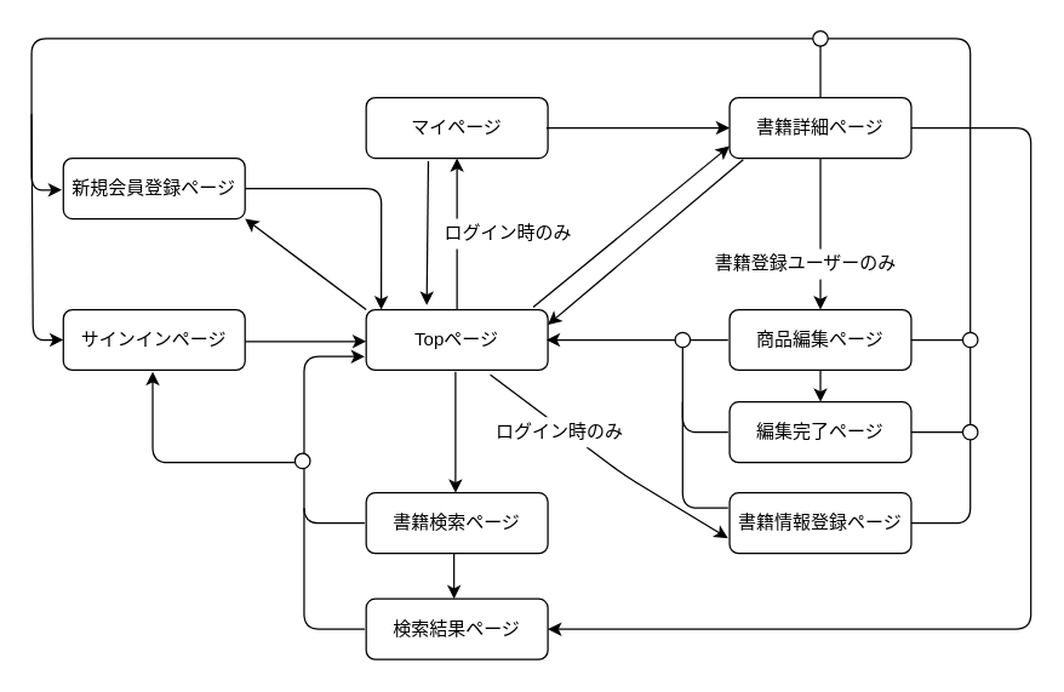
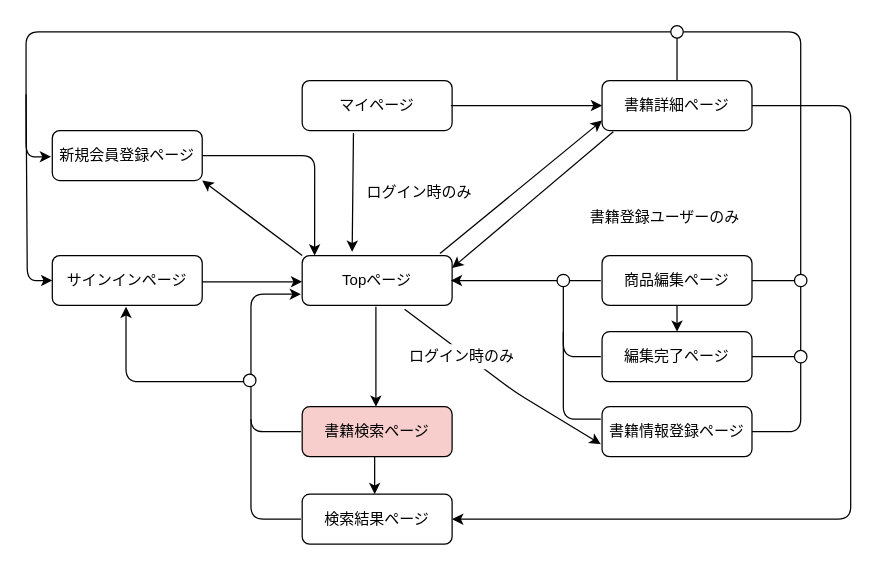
  <mxCell id="0" />
  <mxCell id="1" parent="0" />
- <mxCell id="2" value="" style="edgeStyle=orthogonalEdgeStyle;rounded=0;orthogonalLoop=1;jettySize=auto;html=1;entryX=0.5;entryY=1;entryDx=0;entryDy=0;" edge="1" parent="1" source="3" target="9"><mxGeometry relative="1" as="geometry"><mxPoint x="301" y="124" as="targetPoint" /></mxGeometry></mxCell>
  <mxCell id="3" value="Topページ" style="rounded=1;whiteSpace=wrap;html=1;" vertex="1" parent="1"><mxGeometry x="241" y="204" width="120" height="40" as="geometry" /></mxCell>
  <mxCell id="4" value="サインインページ" style="rounded=1;whiteSpace=wrap;html=1;" vertex="1" parent="1"><mxGeometry x="41" y="204" width="120" height="40" as="geometry" /></mxCell>
  <mxCell id="5" value="書籍詳細ページ" style="rounded=1;whiteSpace=wrap;html=1;" vertex="1" parent="1"><mxGeometry x="481" y="64" width="120" height="40" as="geometry" /></mxCell>
  <mxCell id="6" value="" style="endArrow=classic;html=1;entryX=0;entryY=1;entryDx=0;entryDy=0;exitX=0.919;exitY=-0.04;exitDx=0;exitDy=0;exitPerimeter=0;" edge="1" parent="1" source="3"><mxGeometry width="50" height="50" relative="1" as="geometry"><mxPoint x="361" y="196" as="sourcePoint" /><mxPoint x="481" y="96" as="targetPoint" /></mxGeometry></mxCell>
  <mxCell id="7" value="新規会員登録ページ" style="rounded=1;whiteSpace=wrap;html=1;" vertex="1" parent="1"><mxGeometry x="41" y="104" width="120" height="40" as="geometry" /></mxCell>
  <mxCell id="8" value="検索結果ページ" style="rounded=1;whiteSpace=wrap;html=1;" vertex="1" parent="1"><mxGeometry x="241" y="395" width="120" height="40" as="geometry" /></mxCell>
  <mxCell id="9" value="マイページ" style="rounded=1;whiteSpace=wrap;html=1;" vertex="1" parent="1"><mxGeometry x="241" y="64" width="120" height="40" as="geometry" /></mxCell>
  <mxCell id="10" value="" style="endArrow=classic;html=1;exitX=0;exitY=0;exitDx=0;exitDy=0;entryX=1;entryY=1;entryDx=0;entryDy=0;" edge="1" parent="1" source="3" target="7"><mxGeometry width="50" height="50" relative="1" as="geometry"><mxPoint x="301" y="274" as="sourcePoint" /><mxPoint x="351" y="224" as="targetPoint" /></mxGeometry></mxCell>
  <mxCell id="11" value="" style="endArrow=classic;html=1;exitX=1;exitY=0.75;exitDx=0;exitDy=0;entryX=0;entryY=0.75;entryDx=0;entryDy=0;" edge="1" parent="1"><mxGeometry width="50" height="50" relative="1" as="geometry"><mxPoint x="161" y="225" as="sourcePoint" /><mxPoint x="241" y="225" as="targetPoint" /></mxGeometry></mxCell>
  <mxCell id="12" value="商品編集ページ" style="rounded=1;whiteSpace=wrap;html=1;" vertex="1" parent="1"><mxGeometry x="481" y="204" width="120" height="40" as="geometry" /></mxCell>
  <mxCell id="13" value="" style="endArrow=classic;html=1;entryX=0.083;entryY=0;entryDx=0;entryDy=0;entryPerimeter=0;exitX=1;exitY=0.5;exitDx=0;exitDy=0;" edge="1" parent="1" target="3" source="7"><mxGeometry width="50" height="50" relative="1" as="geometry"><mxPoint x="251" y="124" as="sourcePoint" /><mxPoint x="341" y="124" as="targetPoint" /><Array as="points"><mxPoint x="251" y="124" /></Array></mxGeometry></mxCell>
  <mxCell id="14" value="" style="endArrow=classic;html=1;exitX=0.342;exitY=1.05;exitDx=0;exitDy=0;exitPerimeter=0;" edge="1" parent="1" source="9"><mxGeometry width="50" height="50" relative="1" as="geometry"><mxPoint x="291" y="264" as="sourcePoint" /><mxPoint x="281" y="201" as="targetPoint" /></mxGeometry></mxCell>
  <mxCell id="15" value="" style="endArrow=classic;html=1;entryX=0;entryY=0.5;entryDx=0;entryDy=0;" edge="1" parent="1" target="5"><mxGeometry width="50" height="50" relative="1" as="geometry"><mxPoint x="360" y="84" as="sourcePoint" /><mxPoint x="341" y="175" as="targetPoint" /><Array as="points" /></mxGeometry></mxCell>
- <mxCell id="16" value="" style="endArrow=classic;html=1;entryX=0.5;entryY=0;entryDx=0;entryDy=0;exitX=0.5;exitY=1;exitDx=0;exitDy=0;" edge="1" parent="1" target="12" source="5"><mxGeometry width="50" height="50" relative="1" as="geometry"><mxPoint x="641" y="224" as="sourcePoint" /><mxPoint x="341" y="175" as="targetPoint" /></mxGeometry></mxCell>
  <mxCell id="17" value="&lt;font color=&quot;#000000&quot;&gt;ログイン時のみ&lt;/font&gt;" style="text;html=1;strokeColor=none;fillColor=#FFFFFF;align=center;verticalAlign=middle;whiteSpace=wrap;rounded=0;" vertex="1" parent="1"><mxGeometry x="290" y="144" width="90" height="20" as="geometry" /></mxCell>
  <mxCell id="18" value="&lt;font color=&quot;#000000&quot;&gt;書籍登録ユーザーのみ&lt;/font&gt;" style="text;html=1;strokeColor=none;fillColor=#FFFFFF;align=center;verticalAlign=middle;whiteSpace=wrap;rounded=0;" vertex="1" parent="1"><mxGeometry x="467" y="164" width="129" height="20" as="geometry" /></mxCell>
- <mxCell id="19" value="書籍検索ページ" style="rounded=1;whiteSpace=wrap;html=1;" vertex="1" parent="1"><mxGeometry x="241" y="325" width="120" height="40" as="geometry" /></mxCell>
+ <mxCell id="19" value="書籍検索ページ" style="rounded=1;whiteSpace=wrap;html=1;fillColor=#f8cecc;" vertex="1" parent="1"><mxGeometry x="241" y="325" width="120" height="40" as="geometry" /></mxCell>
  <mxCell id="20" value="" style="endArrow=classic;html=1;exitX=0.5;exitY=1;exitDx=0;exitDy=0;entryX=0.5;entryY=0;entryDx=0;entryDy=0;" edge="1" parent="1"><mxGeometry width="50" height="50" relative="1" as="geometry"><mxPoint x="299" y="365" as="sourcePoint" /><mxPoint x="299" y="395" as="targetPoint" /></mxGeometry></mxCell>
  <mxCell id="21" value="" style="endArrow=classic;html=1;entryX=1;entryY=0.25;entryDx=0;entryDy=0;" edge="1" parent="1" target="3"><mxGeometry width="50" height="50" relative="1" as="geometry"><mxPoint x="490" y="105" as="sourcePoint" /><mxPoint x="390" y="325" as="targetPoint" /></mxGeometry></mxCell>
  <mxCell id="22" value="" style="endArrow=classic;html=1;" edge="1" parent="1"><mxGeometry width="50" height="50" relative="1" as="geometry"><mxPoint x="480" y="224" as="sourcePoint" /><mxPoint x="360" y="224" as="targetPoint" /></mxGeometry></mxCell>
  <mxCell id="23" value="編集完了ページ" style="rounded=1;whiteSpace=wrap;html=1;" vertex="1" parent="1"><mxGeometry x="481" y="265" width="120" height="40" as="geometry" /></mxCell>
  <mxCell id="24" value="" style="endArrow=classic;html=1;exitX=0.683;exitY=1.075;exitDx=0;exitDy=0;exitPerimeter=0;" edge="1" parent="1" source="3"><mxGeometry width="50" height="50" relative="1" as="geometry"><mxPoint x="330" y="245" as="sourcePoint" /><mxPoint x="480" y="355" as="targetPoint" /><Array as="points"><mxPoint x="411" y="313" /></Array></mxGeometry></mxCell>
  <mxCell id="25" value="&lt;font color=&quot;#000000&quot;&gt;ログイン時のみ&lt;/font&gt;" style="text;html=1;strokeColor=none;fillColor=#FFFFFF;align=center;verticalAlign=middle;whiteSpace=wrap;rounded=0;" vertex="1" parent="1"><mxGeometry x="324" y="275" width="90" height="20" as="geometry" /></mxCell>
  <mxCell id="26" value="" style="endArrow=classic;html=1;exitX=1;exitY=0.5;exitDx=0;exitDy=0;" edge="1" parent="1" source="28"><mxGeometry width="50" height="50" relative="1" as="geometry"><mxPoint x="540" y="25" as="sourcePoint" /><mxPoint x="40" y="125" as="targetPoint" /><Array as="points"><mxPoint x="640" y="345" /><mxPoint x="640" y="185" /><mxPoint x="640" y="25" /><mxPoint x="20" y="25" /><mxPoint x="20" y="125" /></Array></mxGeometry></mxCell>
  <mxCell id="27" value="" style="endArrow=classic;html=1;" edge="1" parent="1"><mxGeometry width="50" height="50" relative="1" as="geometry"><mxPoint x="20" y="75" as="sourcePoint" /><mxPoint x="41" y="224" as="targetPoint" /><Array as="points"><mxPoint x="21" y="224" /></Array></mxGeometry></mxCell>
  <mxCell id="28" value="書籍情報登録ページ" style="rounded=1;whiteSpace=wrap;html=1;" vertex="1" parent="1"><mxGeometry x="481" y="325" width="120" height="40" as="geometry" /></mxCell>
  <mxCell id="29" value="" style="endArrow=classic;html=1;entryX=0.5;entryY=0;entryDx=0;entryDy=0;exitX=0.5;exitY=1;exitDx=0;exitDy=0;" edge="1" parent="1" source="12" target="23"><mxGeometry width="50" height="50" relative="1" as="geometry"><mxPoint x="551" y="114" as="sourcePoint" /><mxPoint x="551" y="214" as="targetPoint" /></mxGeometry></mxCell>
  <mxCell id="30" value="" style="endArrow=none;html=1;" edge="1" parent="1"><mxGeometry width="50" height="50" relative="1" as="geometry"><mxPoint x="450" y="225" as="sourcePoint" /><mxPoint x="480" y="285" as="targetPoint" /><Array as="points"><mxPoint x="450" y="285" /></Array></mxGeometry></mxCell>
  <mxCell id="31" value="" style="endArrow=none;html=1;" edge="1" parent="1"><mxGeometry width="50" height="50" relative="1" as="geometry"><mxPoint x="450" y="265" as="sourcePoint" /><mxPoint x="480" y="335" as="targetPoint" /><Array as="points"><mxPoint x="450" y="335" /></Array></mxGeometry></mxCell>
  <mxCell id="32" value="" style="endArrow=classic;html=1;" edge="1" parent="1"><mxGeometry width="50" height="50" relative="1" as="geometry"><mxPoint x="300" y="245" as="sourcePoint" /><mxPoint x="300" y="325" as="targetPoint" /><Array as="points"><mxPoint x="300" y="325" /></Array></mxGeometry></mxCell>
  <mxCell id="33" value="" style="endArrow=classic;html=1;" edge="1" parent="1"><mxGeometry width="50" height="50" relative="1" as="geometry"><mxPoint x="240" y="345" as="sourcePoint" /><mxPoint x="240" y="235" as="targetPoint" /><Array as="points"><mxPoint x="200" y="345" /><mxPoint x="200" y="285" /><mxPoint x="200" y="235" /></Array></mxGeometry></mxCell>
  <mxCell id="34" value="" style="endArrow=none;html=1;" edge="1" parent="1"><mxGeometry width="50" height="50" relative="1" as="geometry"><mxPoint x="240" y="415" as="sourcePoint" /><mxPoint x="200" y="335" as="targetPoint" /><Array as="points"><mxPoint x="200" y="415" /></Array></mxGeometry></mxCell>
  <mxCell id="35" value="" style="endArrow=classic;html=1;" edge="1" parent="1"><mxGeometry width="50" height="50" relative="1" as="geometry"><mxPoint x="200" y="305" as="sourcePoint" /><mxPoint x="100" y="245" as="targetPoint" /><Array as="points"><mxPoint x="100" y="305" /></Array></mxGeometry></mxCell>
  <mxCell id="36" value="" style="endArrow=none;html=1;exitX=1;exitY=0.5;exitDx=0;exitDy=0;" edge="1" parent="1" source="23"><mxGeometry width="50" height="50" relative="1" as="geometry"><mxPoint x="340" y="325" as="sourcePoint" /><mxPoint x="640" y="285" as="targetPoint" /></mxGeometry></mxCell>
  <mxCell id="37" value="" style="endArrow=none;html=1;exitX=1;exitY=0.5;exitDx=0;exitDy=0;" edge="1" parent="1" source="12"><mxGeometry width="50" height="50" relative="1" as="geometry"><mxPoint x="611" y="295" as="sourcePoint" /><mxPoint x="640" y="224" as="targetPoint" /></mxGeometry></mxCell>
  <mxCell id="38" value="" style="endArrow=none;html=1;entryX=0.5;entryY=0;entryDx=0;entryDy=0;" edge="1" parent="1" target="5"><mxGeometry width="50" height="50" relative="1" as="geometry"><mxPoint x="541" y="25" as="sourcePoint" /><mxPoint x="650" y="234" as="targetPoint" /></mxGeometry></mxCell>
  <mxCell id="39" value="" style="endArrow=classic;html=1;entryX=1;entryY=0.5;entryDx=0;entryDy=0;exitX=1;exitY=0.5;exitDx=0;exitDy=0;" edge="1" parent="1" source="5" target="8"><mxGeometry width="50" height="50" relative="1" as="geometry"><mxPoint x="340" y="325" as="sourcePoint" /><mxPoint x="390" y="275" as="targetPoint" /><Array as="points"><mxPoint x="680" y="84" /><mxPoint x="680" y="415" /></Array></mxGeometry></mxCell>
  <mxCell id="40" value="" style="ellipse;whiteSpace=wrap;html=1;aspect=fixed;fillColor=#FFFFFF;" vertex="1" parent="1"><mxGeometry x="194" y="299" width="10" height="10" as="geometry" /></mxCell>
  <mxCell id="41" value="" style="ellipse;whiteSpace=wrap;html=1;aspect=fixed;fillColor=#FFFFFF;" vertex="1" parent="1"><mxGeometry x="445" y="219" width="10" height="10" as="geometry" /></mxCell>
  <mxCell id="42" value="" style="ellipse;whiteSpace=wrap;html=1;aspect=fixed;fillColor=#FFFFFF;" vertex="1" parent="1"><mxGeometry x="536" y="20" width="10" height="10" as="geometry" /></mxCell>
  <mxCell id="43" value="" style="ellipse;whiteSpace=wrap;html=1;aspect=fixed;fillColor=#FFFFFF;" vertex="1" parent="1"><mxGeometry x="635" y="219" width="10" height="10" as="geometry" /></mxCell>
  <mxCell id="44" value="" style="ellipse;whiteSpace=wrap;html=1;aspect=fixed;fillColor=#FFFFFF;" vertex="1" parent="1"><mxGeometry x="635" y="280" width="10" height="10" as="geometry" /></mxCell>
